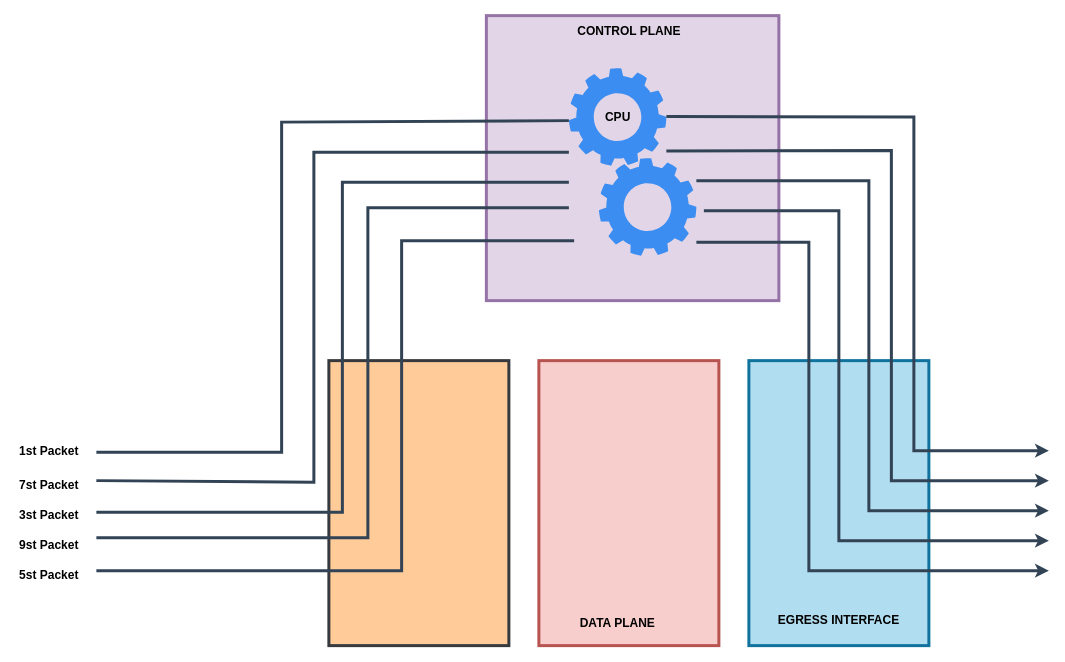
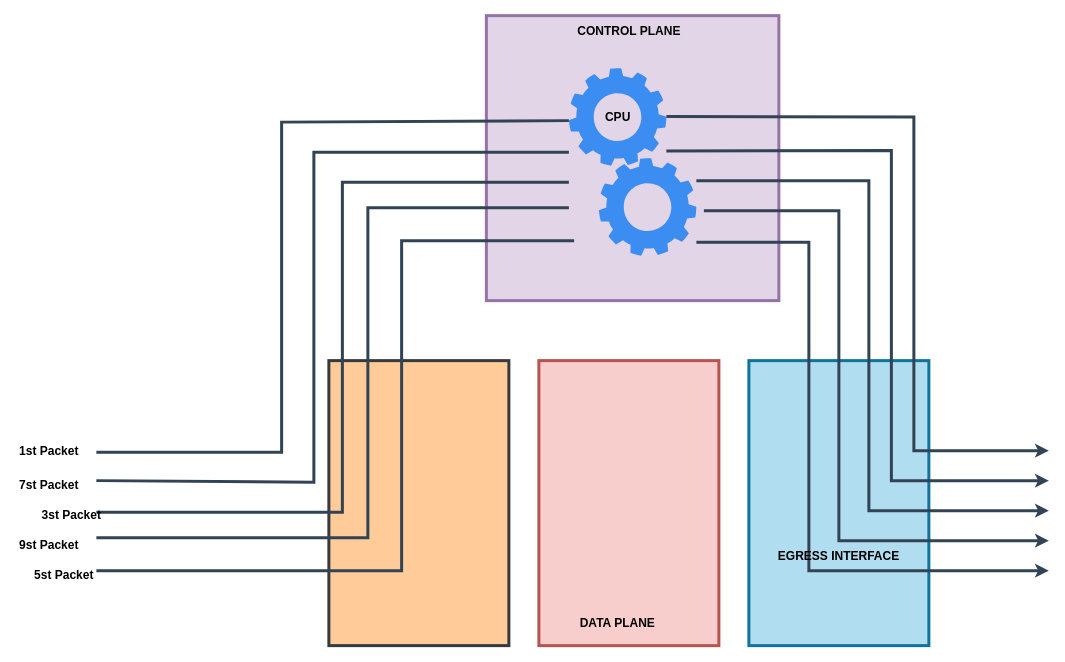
  <mxCell id="0" />
  <mxCell id="1" parent="0" />
  <mxCell id="2" value="" style="rounded=0;whiteSpace=wrap;html=1;strokeWidth=4;fillColor=#e1d5e7;strokeColor=#9673a6;" vertex="1" parent="1"><mxGeometry x="648" y="20" width="390" height="380" as="geometry" /></mxCell>
  <mxCell id="3" value="" style="sketch=0;html=1;aspect=fixed;strokeColor=none;shadow=0;fillColor=#3B8DF1;verticalAlign=top;labelPosition=center;verticalLabelPosition=bottom;shape=mxgraph.gcp2.gear" vertex="1" parent="1"><mxGeometry x="758" y="90" width="130" height="130" as="geometry" /></mxCell>
  <mxCell id="4" value="CPU" style="text;html=1;align=center;verticalAlign=middle;resizable=0;points=[];autosize=1;strokeColor=none;fillColor=none;fontStyle=1;fontSize=16;" vertex="1" parent="1"><mxGeometry x="793" y="140" width="60" height="30" as="geometry" /></mxCell>
  <mxCell id="5" value="" style="sketch=0;html=1;aspect=fixed;strokeColor=none;shadow=0;fillColor=#3B8DF1;verticalAlign=top;labelPosition=center;verticalLabelPosition=bottom;shape=mxgraph.gcp2.gear" vertex="1" parent="1"><mxGeometry x="798" y="210" width="130" height="130" as="geometry" /></mxCell>
  <mxCell id="6" value="CONTROL PLANE" style="text;html=1;align=center;verticalAlign=middle;resizable=0;points=[];autosize=1;strokeColor=none;fillColor=none;fontStyle=1;fontSize=16;" vertex="1" parent="1"><mxGeometry x="758" y="25" width="160" height="30" as="geometry" /></mxCell>
  <mxCell id="7" value="" style="rounded=0;whiteSpace=wrap;html=1;strokeWidth=4;fillColor=#ffcc99;strokeColor=#36393d;" vertex="1" parent="1"><mxGeometry x="438" y="480" width="240" height="380" as="geometry" /></mxCell>
  <mxCell id="8" value="" style="rounded=0;whiteSpace=wrap;html=1;strokeWidth=4;fillColor=#f8cecc;strokeColor=#b85450;" vertex="1" parent="1"><mxGeometry x="718" y="480" width="240" height="380" as="geometry" /></mxCell>
  <mxCell id="9" value="" style="rounded=0;whiteSpace=wrap;html=1;strokeWidth=4;fillColor=#b1ddf0;strokeColor=#10739e;" vertex="1" parent="1"><mxGeometry x="998" y="480" width="240" height="380" as="geometry" /></mxCell>
  <mxCell id="10" value="" style="endArrow=none;html=1;rounded=0;strokeWidth=4;endFill=0;fillColor=#647687;strokeColor=#314354;" edge="1" parent="1"><mxGeometry width="50" height="50" relative="1" as="geometry"><mxPoint x="765" y="320" as="sourcePoint" /><mxPoint x="128" y="760" as="targetPoint" /><Array as="points"><mxPoint x="535" y="320" /><mxPoint x="535" y="760" /></Array></mxGeometry></mxCell>
  <mxCell id="11" value="" style="endArrow=none;html=1;rounded=0;strokeWidth=4;endFill=0;fillColor=#647687;strokeColor=#314354;" edge="1" parent="1"><mxGeometry width="50" height="50" relative="1" as="geometry"><mxPoint x="758" y="276" as="sourcePoint" /><mxPoint x="128" y="716" as="targetPoint" /><Array as="points"><mxPoint x="490" y="276" /><mxPoint x="490" y="716" /></Array></mxGeometry></mxCell>
  <mxCell id="12" value="" style="endArrow=none;html=1;rounded=0;strokeWidth=4;endFill=0;fillColor=#647687;strokeColor=#314354;" edge="1" parent="1"><mxGeometry width="50" height="50" relative="1" as="geometry"><mxPoint x="758" y="242" as="sourcePoint" /><mxPoint x="128" y="682" as="targetPoint" /><Array as="points"><mxPoint x="456" y="242" /><mxPoint x="456" y="682" /></Array></mxGeometry></mxCell>
  <mxCell id="13" value="" style="endArrow=none;html=1;rounded=0;strokeWidth=4;endFill=0;fillColor=#647687;strokeColor=#314354;" edge="1" parent="1"><mxGeometry width="50" height="50" relative="1" as="geometry"><mxPoint x="758" y="202" as="sourcePoint" /><mxPoint x="128" y="640" as="targetPoint" /><Array as="points"><mxPoint x="418" y="202" /><mxPoint x="418" y="642" /></Array></mxGeometry></mxCell>
  <mxCell id="14" value="" style="endArrow=none;html=1;rounded=0;strokeWidth=4;endFill=0;fillColor=#647687;strokeColor=#314354;" edge="1" parent="1"><mxGeometry width="50" height="50" relative="1" as="geometry"><mxPoint x="758" y="160" as="sourcePoint" /><mxPoint x="128" y="602" as="targetPoint" /><Array as="points"><mxPoint x="375" y="162" /><mxPoint x="375" y="602" /></Array></mxGeometry></mxCell>
  <mxCell id="15" value="" style="endArrow=classic;html=1;rounded=0;fillColor=#647687;strokeColor=#314354;strokeWidth=4;" edge="1" parent="1"><mxGeometry width="50" height="50" relative="1" as="geometry"><mxPoint x="888" y="154.5" as="sourcePoint" /><mxPoint x="1398" y="600" as="targetPoint" /><Array as="points"><mxPoint x="1218" y="155" /><mxPoint x="1218" y="600" /></Array></mxGeometry></mxCell>
  <mxCell id="16" value="" style="endArrow=classic;html=1;rounded=0;fillColor=#647687;strokeColor=#314354;strokeWidth=4;" edge="1" parent="1"><mxGeometry width="50" height="50" relative="1" as="geometry"><mxPoint x="888" y="200.5" as="sourcePoint" /><mxPoint x="1398" y="640" as="targetPoint" /><Array as="points"><mxPoint x="1188" y="200" /><mxPoint x="1188" y="640" /></Array></mxGeometry></mxCell>
  <mxCell id="17" value="" style="endArrow=classic;html=1;rounded=0;fillColor=#647687;strokeColor=#314354;strokeWidth=4;" edge="1" parent="1"><mxGeometry width="50" height="50" relative="1" as="geometry"><mxPoint x="928" y="240" as="sourcePoint" /><mxPoint x="1398" y="680" as="targetPoint" /><Array as="points"><mxPoint x="1158" y="240" /><mxPoint x="1158" y="680" /></Array></mxGeometry></mxCell>
  <mxCell id="18" value="" style="endArrow=classic;html=1;rounded=0;fillColor=#647687;strokeColor=#314354;strokeWidth=4;" edge="1" parent="1"><mxGeometry width="50" height="50" relative="1" as="geometry"><mxPoint x="938" y="280" as="sourcePoint" /><mxPoint x="1398" y="720" as="targetPoint" /><Array as="points"><mxPoint x="1118" y="280" /><mxPoint x="1118" y="720" /></Array></mxGeometry></mxCell>
  <mxCell id="19" value="" style="endArrow=classic;html=1;rounded=0;fillColor=#647687;strokeColor=#314354;strokeWidth=4;" edge="1" parent="1"><mxGeometry width="50" height="50" relative="1" as="geometry"><mxPoint x="928" y="322" as="sourcePoint" /><mxPoint x="1398" y="760" as="targetPoint" /><Array as="points"><mxPoint x="1078" y="322" /><mxPoint x="1078" y="760" /></Array></mxGeometry></mxCell>
  <mxCell id="20" value="DATA PLANE" style="text;html=1;strokeColor=none;fillColor=none;align=center;verticalAlign=middle;whiteSpace=wrap;rounded=0;strokeWidth=5;fontSize=16;fontStyle=1" vertex="1" parent="1"><mxGeometry x="733" y="815" width="180" height="30" as="geometry" /></mxCell>
- <mxCell id="21" value="EGRESS INTERFACE" style="text;html=1;strokeColor=none;fillColor=none;align=center;verticalAlign=middle;whiteSpace=wrap;rounded=0;strokeWidth=5;fontSize=16;fontStyle=1" vertex="1" parent="1"><mxGeometry x="1028" y="810" width="180" height="30" as="geometry" /></mxCell>
+ <mxCell id="21" value="EGRESS INTERFACE" style="text;html=1;strokeColor=none;fillColor=none;align=center;verticalAlign=middle;whiteSpace=wrap;rounded=0;strokeWidth=5;fontSize=16;fontStyle=1" vertex="1" parent="1"><mxGeometry x="1028" y="725" width="180" height="30" as="geometry" /></mxCell>
  <mxCell id="22" value="1st Packet" style="text;html=1;strokeColor=none;fillColor=none;align=center;verticalAlign=middle;whiteSpace=wrap;rounded=0;strokeWidth=5;fontSize=16;fontStyle=1" vertex="1" parent="1"><mxGeometry x="20" y="585" width="90" height="30" as="geometry" /></mxCell>
  <mxCell id="23" value="7st Packet" style="text;html=1;strokeColor=none;fillColor=none;align=center;verticalAlign=middle;whiteSpace=wrap;rounded=0;strokeWidth=5;fontSize=16;fontStyle=1" vertex="1" parent="1"><mxGeometry x="20" y="630" width="90" height="30" as="geometry" /></mxCell>
- <mxCell id="24" value="3st Packet" style="text;html=1;strokeColor=none;fillColor=none;align=center;verticalAlign=middle;whiteSpace=wrap;rounded=0;strokeWidth=5;fontSize=16;fontStyle=1" vertex="1" parent="1"><mxGeometry x="20" y="670" width="90" height="30" as="geometry" /></mxCell>
+ <mxCell id="24" value="3st Packet" style="text;html=1;strokeColor=none;fillColor=none;align=center;verticalAlign=middle;whiteSpace=wrap;rounded=0;strokeWidth=5;fontSize=16;fontStyle=1" vertex="1" parent="1"><mxGeometry x="50" y="670" width="90" height="30" as="geometry" /></mxCell>
  <mxCell id="25" value="9st Packet" style="text;html=1;strokeColor=none;fillColor=none;align=center;verticalAlign=middle;whiteSpace=wrap;rounded=0;strokeWidth=5;fontSize=16;fontStyle=1" vertex="1" parent="1"><mxGeometry x="20" y="710" width="90" height="30" as="geometry" /></mxCell>
- <mxCell id="26" value="5st Packet" style="text;html=1;strokeColor=none;fillColor=none;align=center;verticalAlign=middle;whiteSpace=wrap;rounded=0;strokeWidth=5;fontSize=16;fontStyle=1" vertex="1" parent="1"><mxGeometry x="20" y="750" width="90" height="30" as="geometry" /></mxCell>
+ <mxCell id="26" value="5st Packet" style="text;html=1;strokeColor=none;fillColor=none;align=center;verticalAlign=middle;whiteSpace=wrap;rounded=0;strokeWidth=5;fontSize=16;fontStyle=1" vertex="1" parent="1"><mxGeometry x="40" y="750" width="90" height="30" as="geometry" /></mxCell>
